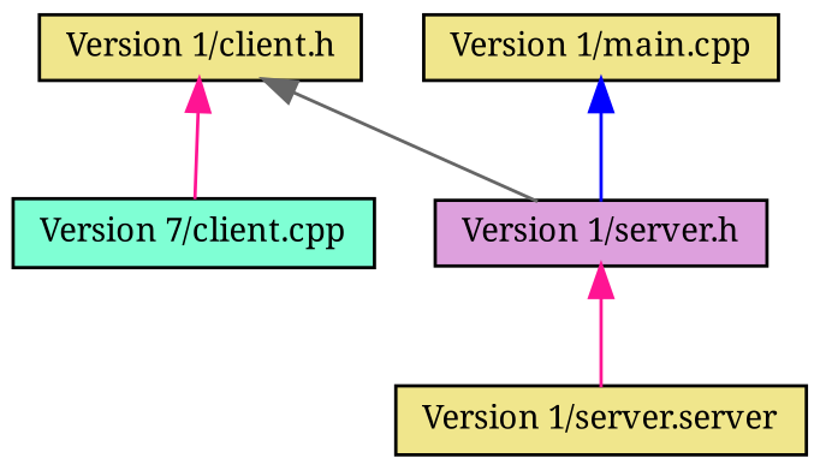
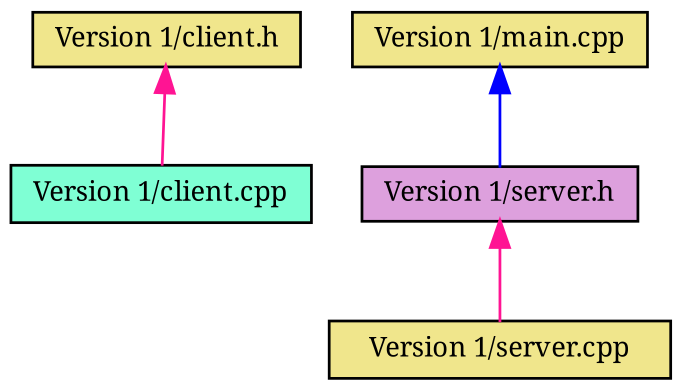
  digraph {
    fontname="Noto Serif"
    node [color=black fillcolor=khaki fontname="Noto Serif" fontsize=10 shape=record style=filled]
    edge [color=deeppink dir=back fontname="Noto Serif" fontsize=10 labelfontname=Helvetica labelfontsize=10 style=solid]
    n1 [fontcolor=black height=0.2 label="Version 1/client.h" width=0.4]
-   n2 [fillcolor=aquamarine height=0.2 label="Version 7/client.cpp" width=0.4]
+   n2 [fillcolor=aquamarine height=0.2 label="Version 1/client.cpp" width=0.4]
    n3 [fillcolor=plum height=0.2 label="Version 1/server.h" width=0.4]
-   n4 [height=0.2 label="Version 1/server.server" width=0.4]
+   n4 [height=0.2 label="Version 1/server.cpp" width=0.4]
    n5 [height=0.2 label="Version 1/main.cpp" width=0.4]
    n1 -> n2
-   n1 -> n3 [color=gray40]
    n3 -> n4
    n5 -> n3 [color=blue]
  }
